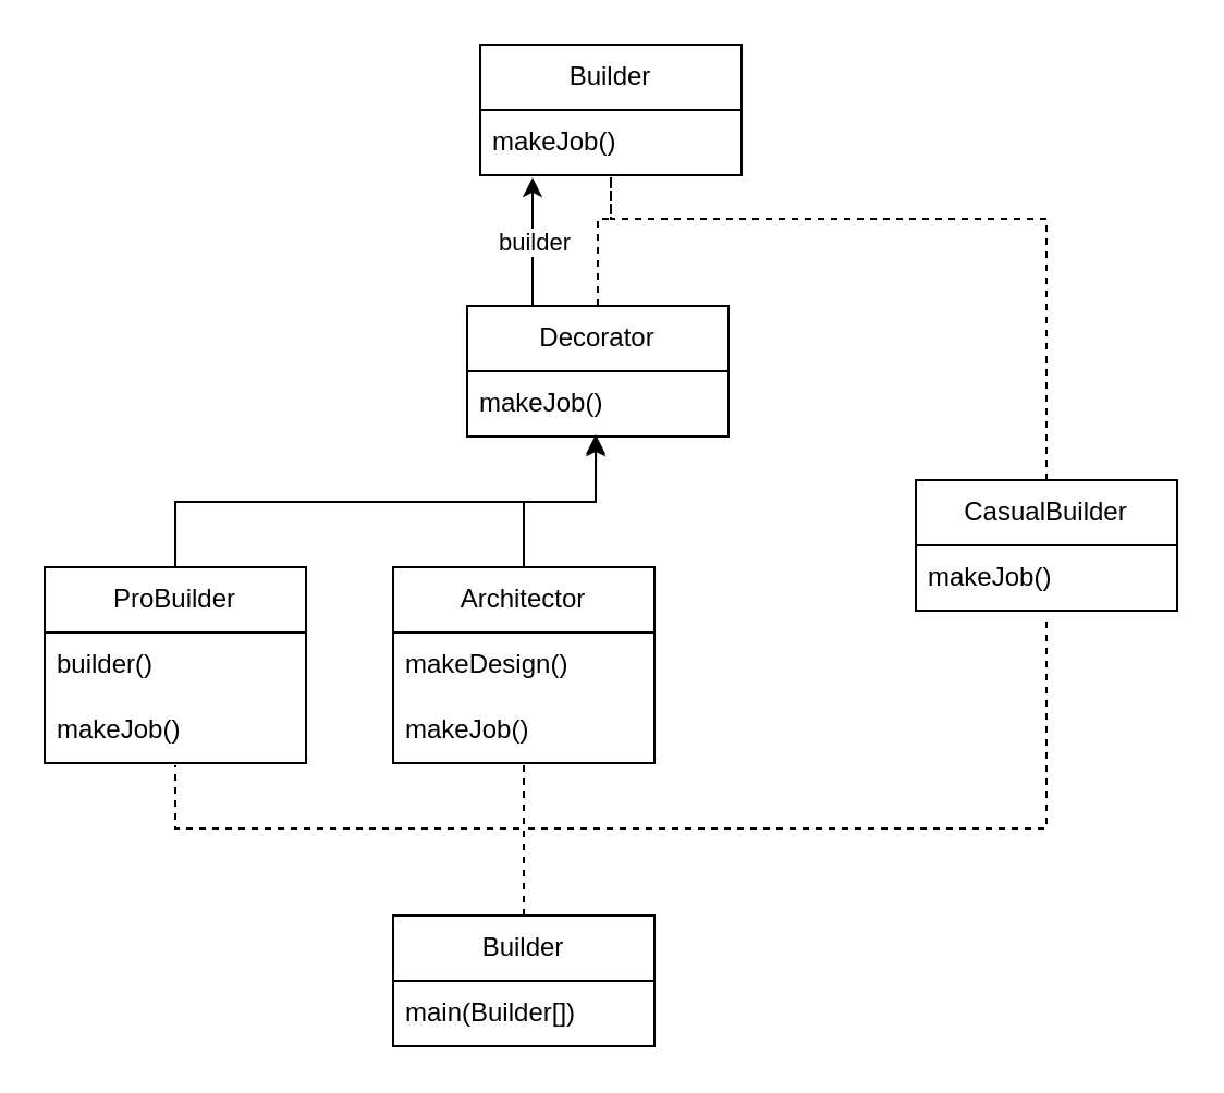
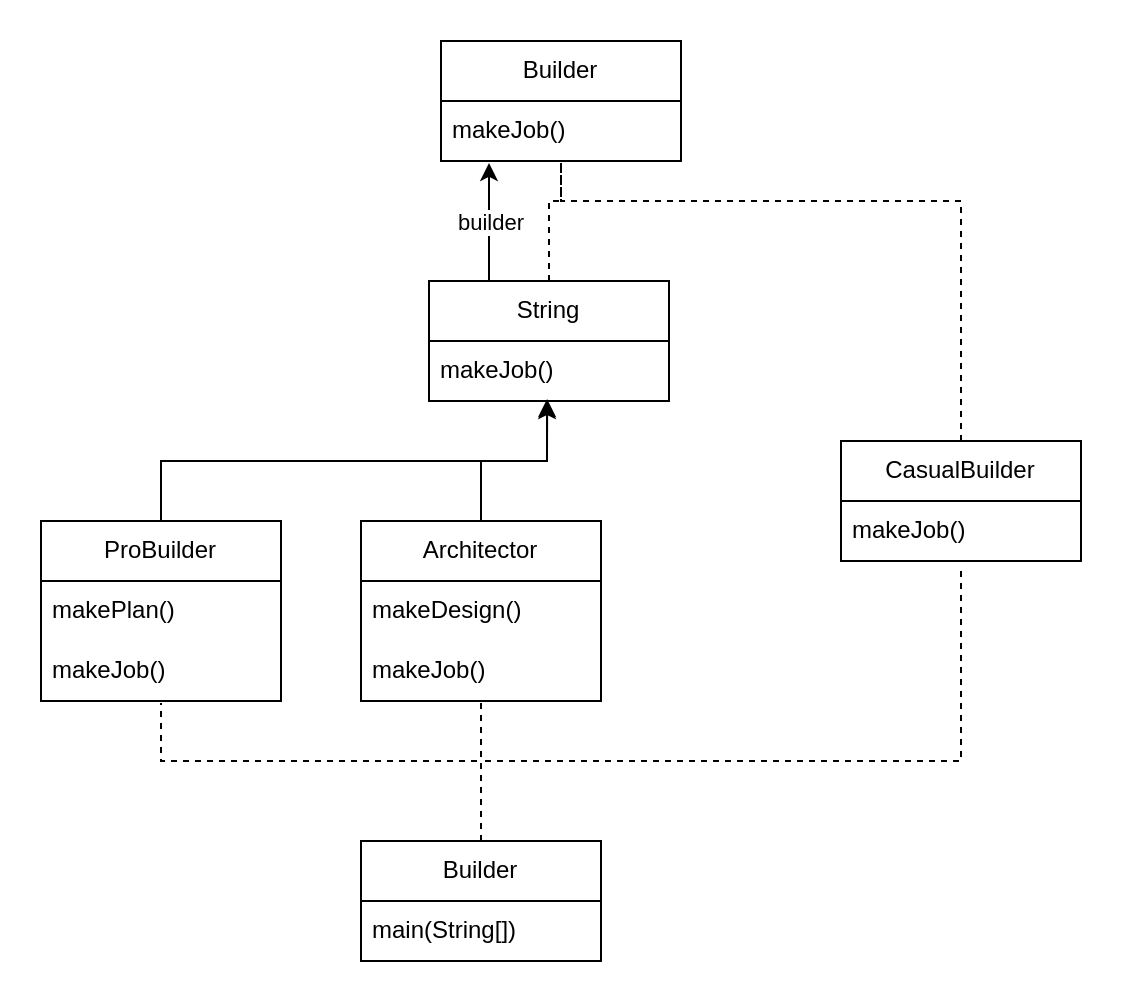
  <mxCell id="0" />
  <mxCell id="1" parent="0" />
  <mxCell id="2" value="Builder" style="swimlane;fontStyle=0;childLayout=stackLayout;horizontal=1;startSize=30;horizontalStack=0;resizeParent=1;resizeParentMax=0;resizeLast=0;collapsible=1;marginBottom=0;whiteSpace=wrap;html=1;" vertex="1" parent="1"><mxGeometry x="220" y="20" width="120" height="60" as="geometry" /></mxCell>
  <mxCell id="3" value="makeJob()" style="text;strokeColor=none;fillColor=none;align=left;verticalAlign=middle;spacingLeft=4;spacingRight=4;overflow=hidden;points=[[0,0.5],[1,0.5]];portConstraint=eastwest;rotatable=0;whiteSpace=wrap;html=1;" vertex="1" parent="2"><mxGeometry y="30" width="120" height="30" as="geometry" /></mxCell>
- <mxCell id="4" value="Decorator" style="swimlane;fontStyle=0;childLayout=stackLayout;horizontal=1;startSize=30;horizontalStack=0;resizeParent=1;resizeParentMax=0;resizeLast=0;collapsible=1;marginBottom=0;whiteSpace=wrap;html=1;" vertex="1" parent="1"><mxGeometry x="214" y="140" width="120" height="60" as="geometry" /></mxCell>
+ <mxCell id="4" value="String" style="swimlane;fontStyle=0;childLayout=stackLayout;horizontal=1;startSize=30;horizontalStack=0;resizeParent=1;resizeParentMax=0;resizeLast=0;collapsible=1;marginBottom=0;whiteSpace=wrap;html=1;" vertex="1" parent="1"><mxGeometry x="214" y="140" width="120" height="60" as="geometry" /></mxCell>
  <mxCell id="5" value="makeJob()" style="text;strokeColor=none;fillColor=none;align=left;verticalAlign=middle;spacingLeft=4;spacingRight=4;overflow=hidden;points=[[0,0.5],[1,0.5]];portConstraint=eastwest;rotatable=0;whiteSpace=wrap;html=1;" vertex="1" parent="4"><mxGeometry y="30" width="120" height="30" as="geometry" /></mxCell>
  <mxCell id="6" value="CasualBuilder" style="swimlane;fontStyle=0;childLayout=stackLayout;horizontal=1;startSize=30;horizontalStack=0;resizeParent=1;resizeParentMax=0;resizeLast=0;collapsible=1;marginBottom=0;whiteSpace=wrap;html=1;" vertex="1" parent="1"><mxGeometry x="420" y="220" width="120" height="60" as="geometry" /></mxCell>
  <mxCell id="7" value="makeJob()" style="text;strokeColor=none;fillColor=none;align=left;verticalAlign=middle;spacingLeft=4;spacingRight=4;overflow=hidden;points=[[0,0.5],[1,0.5]];portConstraint=eastwest;rotatable=0;whiteSpace=wrap;html=1;" vertex="1" parent="6"><mxGeometry y="30" width="120" height="30" as="geometry" /></mxCell>
  <mxCell id="8" value="Builder" style="swimlane;fontStyle=0;childLayout=stackLayout;horizontal=1;startSize=30;horizontalStack=0;resizeParent=1;resizeParentMax=0;resizeLast=0;collapsible=1;marginBottom=0;whiteSpace=wrap;html=1;" vertex="1" parent="1"><mxGeometry x="180" y="420" width="120" height="60" as="geometry" /></mxCell>
- <mxCell id="9" value="main(Builder[])" style="text;strokeColor=none;fillColor=none;align=left;verticalAlign=middle;spacingLeft=4;spacingRight=4;overflow=hidden;points=[[0,0.5],[1,0.5]];portConstraint=eastwest;rotatable=0;whiteSpace=wrap;html=1;" vertex="1" parent="8"><mxGeometry y="30" width="120" height="30" as="geometry" /></mxCell>
+ <mxCell id="9" value="main(String[])" style="text;strokeColor=none;fillColor=none;align=left;verticalAlign=middle;spacingLeft=4;spacingRight=4;overflow=hidden;points=[[0,0.5],[1,0.5]];portConstraint=eastwest;rotatable=0;whiteSpace=wrap;html=1;" vertex="1" parent="8"><mxGeometry y="30" width="120" height="30" as="geometry" /></mxCell>
  <mxCell id="10" style="edgeStyle=orthogonalEdgeStyle;rounded=0;orthogonalLoop=1;jettySize=auto;html=1;exitX=0.5;exitY=0;exitDx=0;exitDy=0;entryX=0.492;entryY=1;entryDx=0;entryDy=0;entryPerimeter=0;" edge="1" parent="1" source="11" target="5"><mxGeometry relative="1" as="geometry" /></mxCell>
  <mxCell id="11" value="ProBuilder" style="swimlane;fontStyle=0;childLayout=stackLayout;horizontal=1;startSize=30;horizontalStack=0;resizeParent=1;resizeParentMax=0;resizeLast=0;collapsible=1;marginBottom=0;whiteSpace=wrap;html=1;" vertex="1" parent="1"><mxGeometry x="20" y="260" width="120" height="90" as="geometry" /></mxCell>
- <mxCell id="12" value="builder()" style="text;strokeColor=none;fillColor=none;align=left;verticalAlign=middle;spacingLeft=4;spacingRight=4;overflow=hidden;points=[[0,0.5],[1,0.5]];portConstraint=eastwest;rotatable=0;whiteSpace=wrap;html=1;" vertex="1" parent="11"><mxGeometry y="30" width="120" height="30" as="geometry" /></mxCell>
+ <mxCell id="12" value="makePlan()" style="text;strokeColor=none;fillColor=none;align=left;verticalAlign=middle;spacingLeft=4;spacingRight=4;overflow=hidden;points=[[0,0.5],[1,0.5]];portConstraint=eastwest;rotatable=0;whiteSpace=wrap;html=1;" vertex="1" parent="11"><mxGeometry y="30" width="120" height="30" as="geometry" /></mxCell>
  <mxCell id="13" value="makeJob()" style="text;strokeColor=none;fillColor=none;align=left;verticalAlign=middle;spacingLeft=4;spacingRight=4;overflow=hidden;points=[[0,0.5],[1,0.5]];portConstraint=eastwest;rotatable=0;whiteSpace=wrap;html=1;" vertex="1" parent="11"><mxGeometry y="60" width="120" height="30" as="geometry" /></mxCell>
  <mxCell id="14" style="edgeStyle=orthogonalEdgeStyle;rounded=0;orthogonalLoop=1;jettySize=auto;html=1;exitX=0.5;exitY=0;exitDx=0;exitDy=0;entryX=0.492;entryY=0.967;entryDx=0;entryDy=0;entryPerimeter=0;" edge="1" parent="1" source="15" target="5"><mxGeometry relative="1" as="geometry" /></mxCell>
  <mxCell id="15" value="Architector" style="swimlane;fontStyle=0;childLayout=stackLayout;horizontal=1;startSize=30;horizontalStack=0;resizeParent=1;resizeParentMax=0;resizeLast=0;collapsible=1;marginBottom=0;whiteSpace=wrap;html=1;" vertex="1" parent="1"><mxGeometry x="180" y="260" width="120" height="90" as="geometry" /></mxCell>
  <mxCell id="16" value="makeDesign()" style="text;strokeColor=none;fillColor=none;align=left;verticalAlign=middle;spacingLeft=4;spacingRight=4;overflow=hidden;points=[[0,0.5],[1,0.5]];portConstraint=eastwest;rotatable=0;whiteSpace=wrap;html=1;" vertex="1" parent="15"><mxGeometry y="30" width="120" height="30" as="geometry" /></mxCell>
  <mxCell id="17" value="makeJob()" style="text;strokeColor=none;fillColor=none;align=left;verticalAlign=middle;spacingLeft=4;spacingRight=4;overflow=hidden;points=[[0,0.5],[1,0.5]];portConstraint=eastwest;rotatable=0;whiteSpace=wrap;html=1;" vertex="1" parent="15"><mxGeometry y="60" width="120" height="30" as="geometry" /></mxCell>
  <mxCell id="18" value="" style="endArrow=none;dashed=1;html=1;rounded=0;exitX=0.5;exitY=0;exitDx=0;exitDy=0;entryX=0.5;entryY=1.033;entryDx=0;entryDy=0;entryPerimeter=0;" edge="1" parent="1" source="8" target="17"><mxGeometry width="50" height="50" relative="1" as="geometry"><mxPoint x="250" y="320" as="sourcePoint" /><mxPoint x="300" y="270" as="targetPoint" /></mxGeometry></mxCell>
  <mxCell id="19" value="" style="endArrow=none;dashed=1;html=1;rounded=0;exitX=0.5;exitY=0;exitDx=0;exitDy=0;entryX=0.5;entryY=1.033;entryDx=0;entryDy=0;entryPerimeter=0;" edge="1" parent="1" source="8" target="13"><mxGeometry width="50" height="50" relative="1" as="geometry"><mxPoint x="250" y="430" as="sourcePoint" /><mxPoint x="250" y="360.99" as="targetPoint" /><Array as="points"><mxPoint x="240" y="380" /><mxPoint x="80" y="380" /></Array></mxGeometry></mxCell>
  <mxCell id="20" value="" style="endArrow=none;dashed=1;html=1;rounded=0;entryX=0.5;entryY=1.067;entryDx=0;entryDy=0;entryPerimeter=0;" edge="1" parent="1" target="7"><mxGeometry width="50" height="50" relative="1" as="geometry"><mxPoint x="240" y="420" as="sourcePoint" /><mxPoint x="90" y="360.99" as="targetPoint" /><Array as="points"><mxPoint x="240" y="380" /><mxPoint x="480" y="380" /></Array></mxGeometry></mxCell>
  <mxCell id="21" value="" style="endArrow=none;dashed=1;html=1;rounded=0;entryX=0.5;entryY=1;entryDx=0;entryDy=0;entryPerimeter=0;exitX=0.5;exitY=0;exitDx=0;exitDy=0;" edge="1" parent="1" source="6" target="3"><mxGeometry width="50" height="50" relative="1" as="geometry"><mxPoint x="250" y="430" as="sourcePoint" /><mxPoint x="490" y="292.01" as="targetPoint" /><Array as="points"><mxPoint x="480" y="100" /><mxPoint x="280" y="100" /></Array></mxGeometry></mxCell>
  <mxCell id="22" value="" style="endArrow=none;dashed=1;html=1;rounded=0;entryX=0.5;entryY=1;entryDx=0;entryDy=0;entryPerimeter=0;exitX=0.5;exitY=0;exitDx=0;exitDy=0;" edge="1" parent="1" source="4" target="3"><mxGeometry width="50" height="50" relative="1" as="geometry"><mxPoint x="490" y="230" as="sourcePoint" /><mxPoint x="290" y="90" as="targetPoint" /><Array as="points"><mxPoint x="274" y="100" /><mxPoint x="280" y="100" /></Array></mxGeometry></mxCell>
  <mxCell id="23" value="" style="endArrow=classic;html=1;rounded=0;exitX=0.25;exitY=0;exitDx=0;exitDy=0;entryX=0.2;entryY=1.033;entryDx=0;entryDy=0;entryPerimeter=0;" edge="1" parent="1" source="4" target="3"><mxGeometry relative="1" as="geometry"><mxPoint x="200" y="220" as="sourcePoint" /><mxPoint x="300" y="220" as="targetPoint" /></mxGeometry></mxCell>
  <mxCell id="24" value="builder" style="edgeLabel;resizable=0;html=1;align=center;verticalAlign=middle;" connectable="0" vertex="1" parent="23"><mxGeometry relative="1" as="geometry" /></mxCell>
